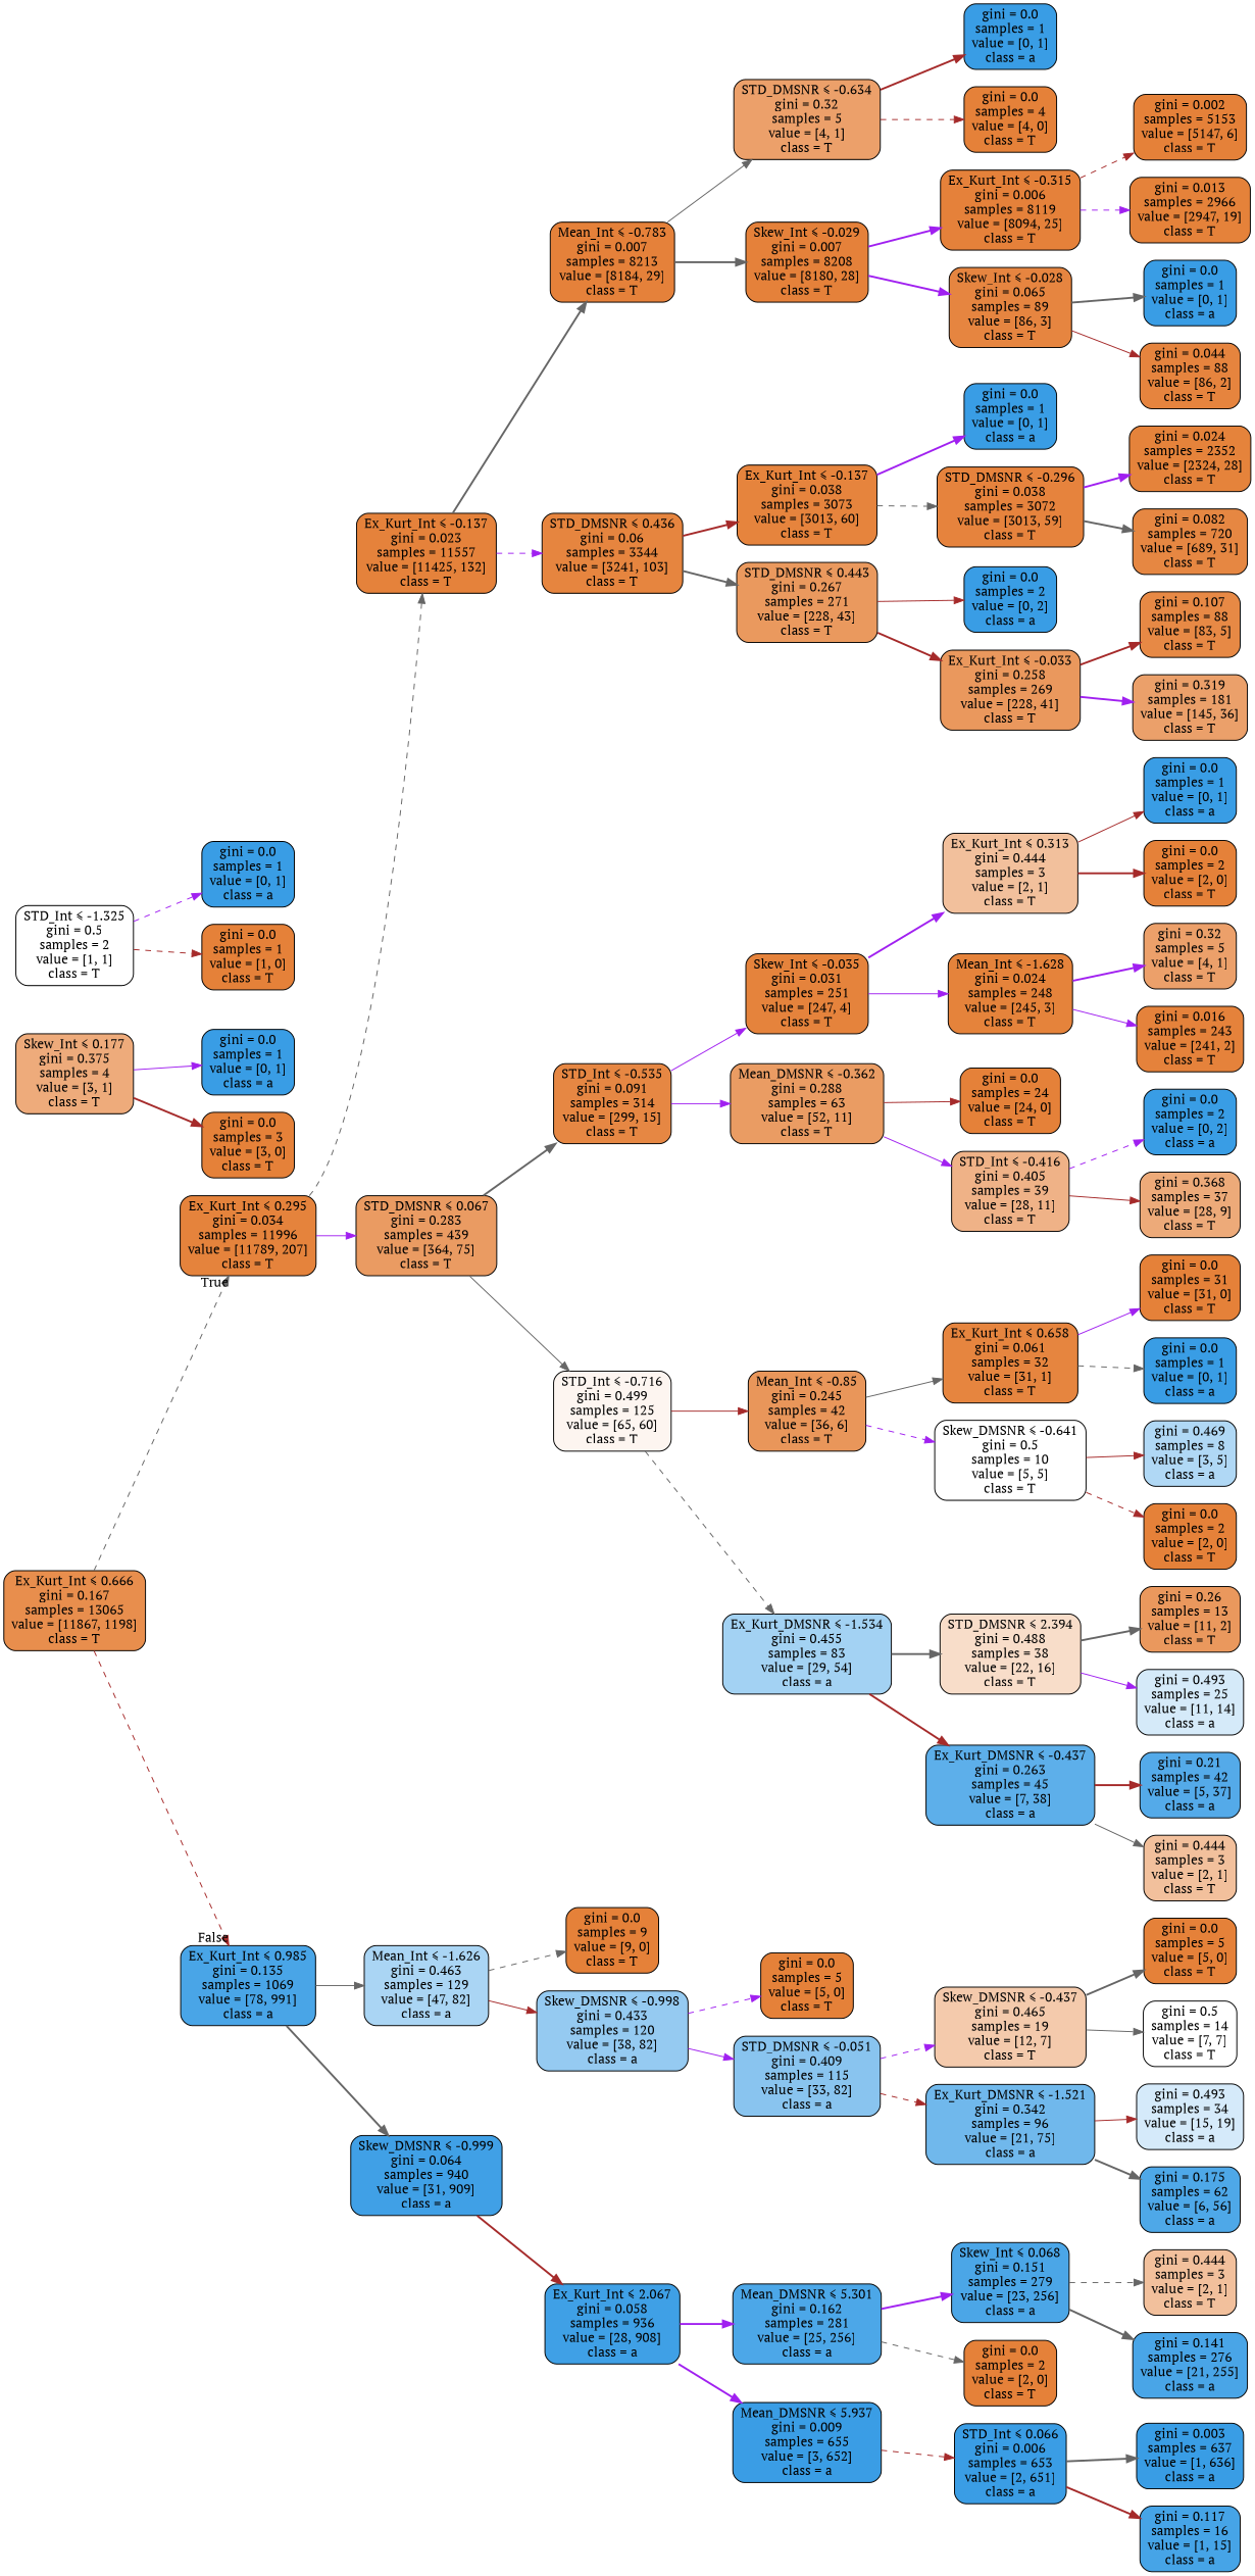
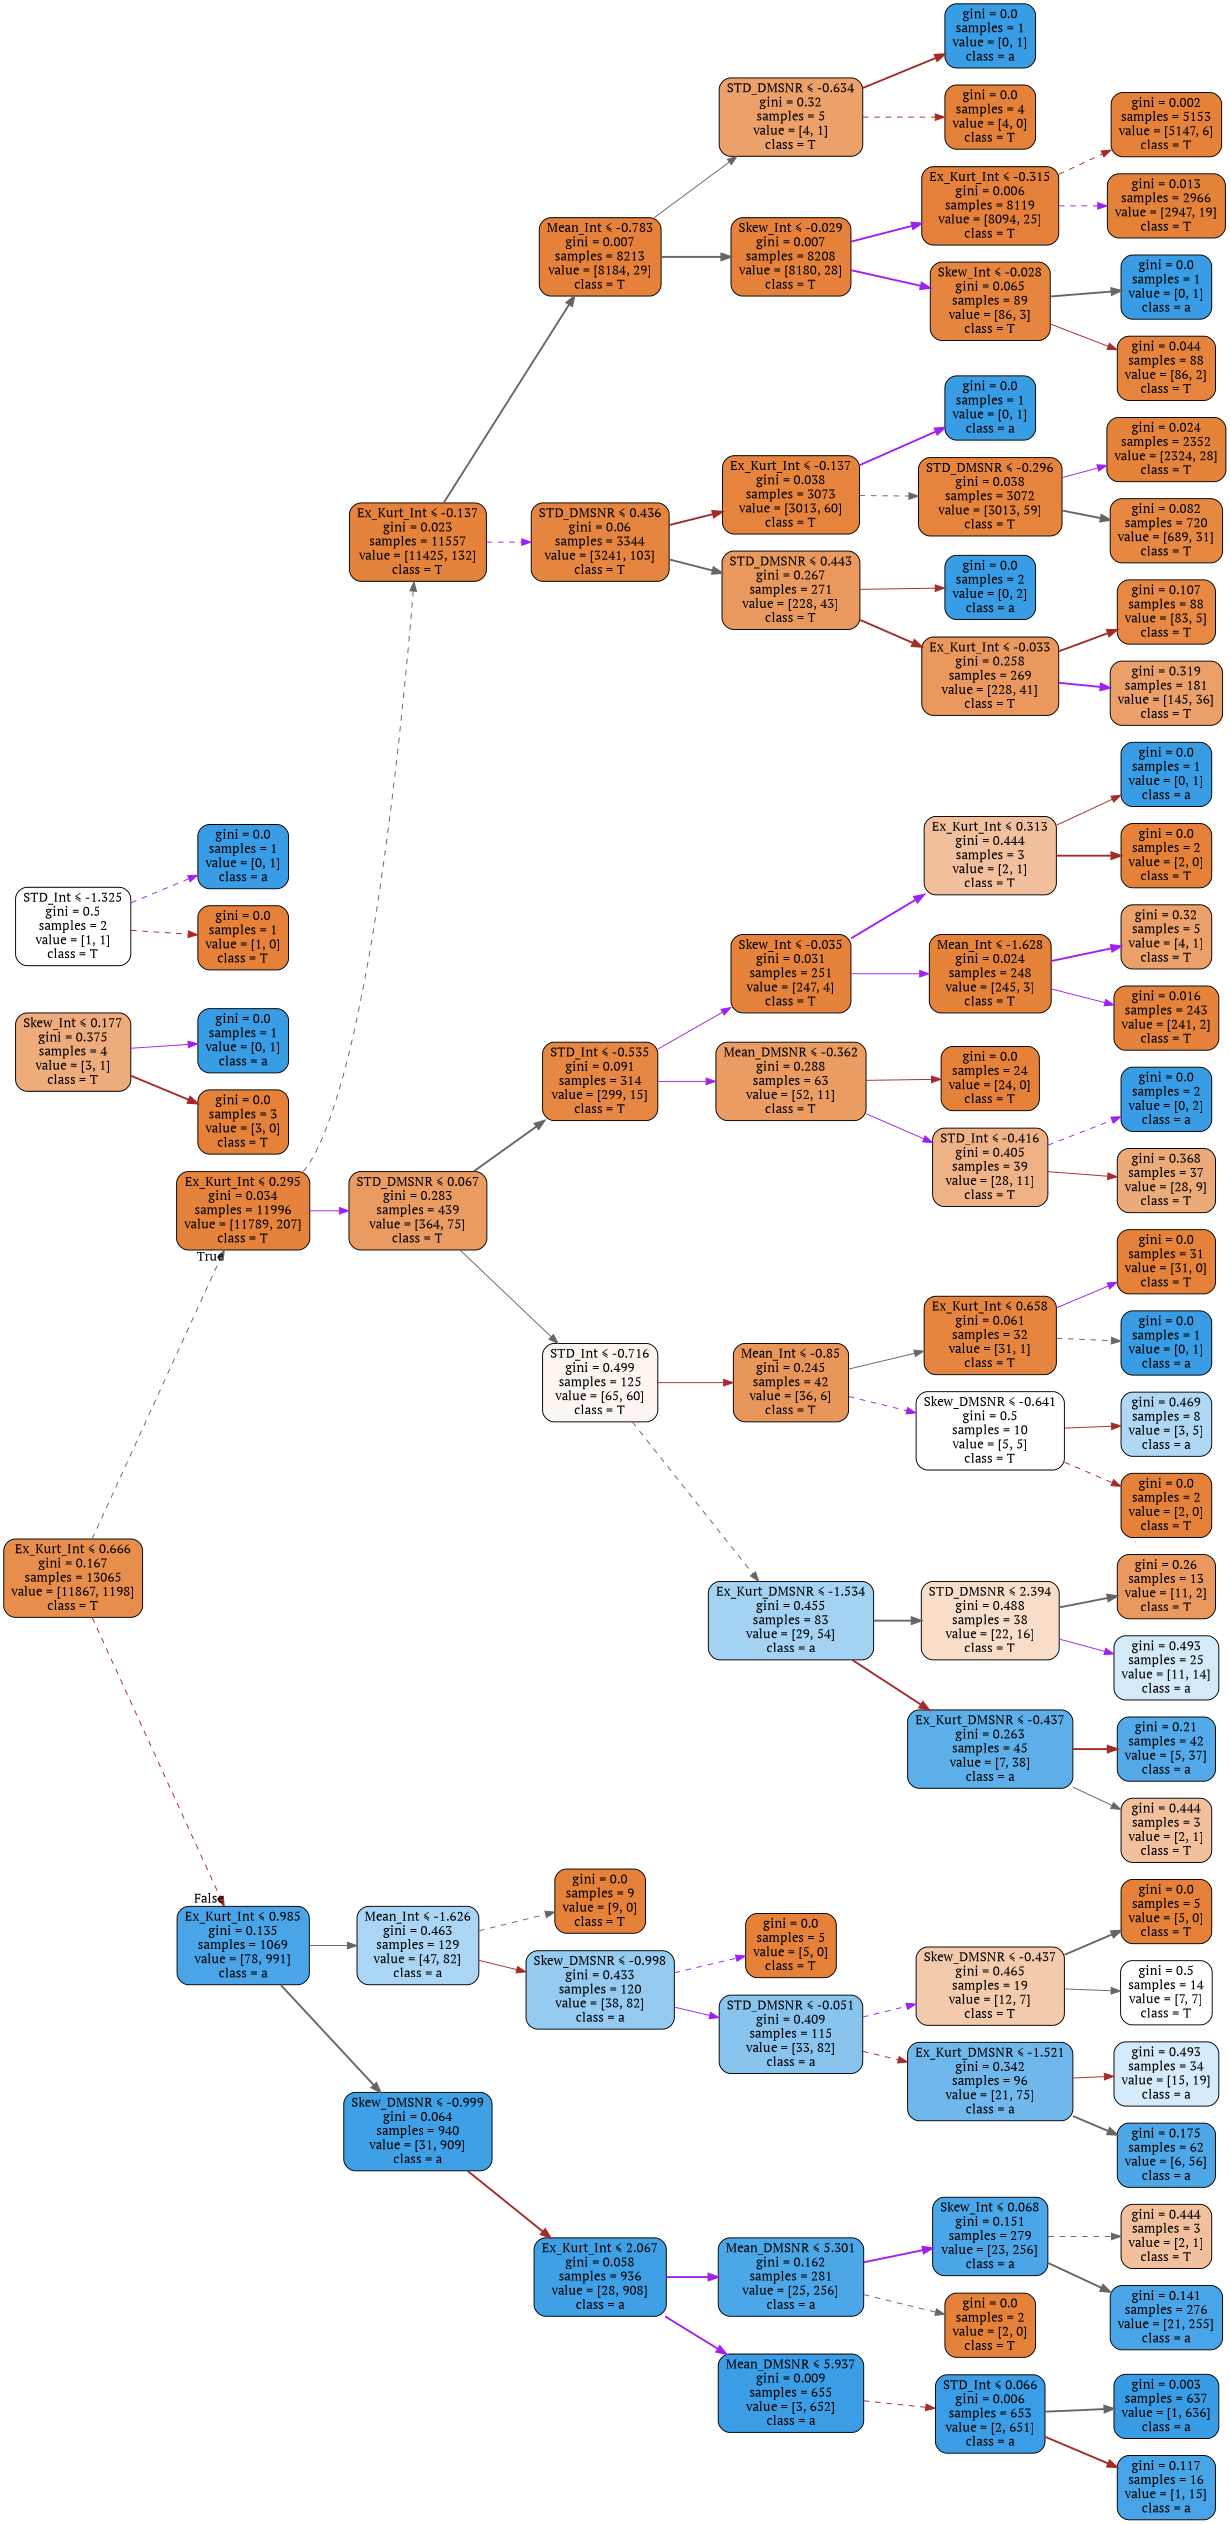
  digraph {
    fontname="PT Serif"
    rankdir=LR
    node [color=black fillcolor="#e58139" fontname="PT Serif" shape=box style="filled, rounded"]
    edge [color=gray40 fontname="PT Serif" style=bold]
    n1 [fillcolor="#e88e4d" label=<Ex_Kurt_Int &le; 0.666<br/>gini = 0.167<br/>samples = 13065<br/>value = [11867, 1198]<br/>class = T>]
    n2 [fillcolor="#e5833c" label=<Ex_Kurt_Int &le; 0.295<br/>gini = 0.034<br/>samples = 11996<br/>value = [11789, 207]<br/>class = T>]
    n3 [fillcolor="#49a5e7" label=<Ex_Kurt_Int &le; 0.985<br/>gini = 0.135<br/>samples = 1069<br/>value = [78, 991]<br/>class = a>]
    n4 [fillcolor="#e5823b" label=<Ex_Kurt_Int &le; -0.137<br/>gini = 0.023<br/>samples = 11557<br/>value = [11425, 132]<br/>class = T>]
    n5 [fillcolor="#ea9b62" label=<STD_DMSNR &le; 0.067<br/>gini = 0.283<br/>samples = 439<br/>value = [364, 75]<br/>class = T>]
    n6 [fillcolor="#aad5f4" label=<Mean_Int &le; -1.626<br/>gini = 0.463<br/>samples = 129<br/>value = [47, 82]<br/>class = a>]
    n7 [fillcolor="#40a0e6" label=<Skew_DMSNR &le; -0.999<br/>gini = 0.064<br/>samples = 940<br/>value = [31, 909]<br/>class = a>]
    n8 [fillcolor="#e5813a" label=<Mean_Int &le; -0.783<br/>gini = 0.007<br/>samples = 8213<br/>value = [8184, 29]<br/>class = T>]
    n9 [fillcolor="#e6853f" label=<STD_DMSNR &le; 0.436<br/>gini = 0.06<br/>samples = 3344<br/>value = [3241, 103]<br/>class = T>]
    n10 [fillcolor="#e68743" label=<STD_Int &le; -0.535<br/>gini = 0.091<br/>samples = 314<br/>value = [299, 15]<br/>class = T>]
    n11 [fillcolor="#fdf5f0" label=<STD_Int &le; -0.716<br/>gini = 0.499<br/>samples = 125<br/>value = [65, 60]<br/>class = T>]
    n12 [fillcolor="#eca06a" label=<STD_DMSNR &le; -0.634<br/>gini = 0.32<br/>samples = 5<br/>value = [4, 1]<br/>class = T>]
    n13 [fillcolor="#e5813a" label=<Skew_Int &le; -0.029<br/>gini = 0.007<br/>samples = 8208<br/>value = [8180, 28]<br/>class = T>]
    n14 [fillcolor="#e6843d" label=<Ex_Kurt_Int &le; -0.137<br/>gini = 0.038<br/>samples = 3073<br/>value = [3013, 60]<br/>class = T>]
    n15 [fillcolor="#ea995e" label=<STD_DMSNR &le; 0.443<br/>gini = 0.267<br/>samples = 271<br/>value = [228, 43]<br/>class = T>]
    n16 [fillcolor="#399de5" label=<gini = 0.0<br/>samples = 1<br/>value = [0, 1]<br/>class = a>]
    n17 [label=<gini = 0.0<br/>samples = 4<br/>value = [4, 0]<br/>class = T>]
    n18 [fillcolor="#e5813a" label=<Ex_Kurt_Int &le; -0.315<br/>gini = 0.006<br/>samples = 8119<br/>value = [8094, 25]<br/>class = T>]
    n19 [fillcolor="#e68540" label=<Skew_Int &le; -0.028<br/>gini = 0.065<br/>samples = 89<br/>value = [86, 3]<br/>class = T>]
    n20 [label=<gini = 0.002<br/>samples = 5153<br/>value = [5147, 6]<br/>class = T>]
    n21 [fillcolor="#e5823a" label=<gini = 0.013<br/>samples = 2966<br/>value = [2947, 19]<br/>class = T>]
    n22 [fillcolor="#399de5" label=<gini = 0.0<br/>samples = 1<br/>value = [0, 1]<br/>class = a>]
    n23 [fillcolor="#e6843e" label=<gini = 0.044<br/>samples = 88<br/>value = [86, 2]<br/>class = T>]
    n24 [fillcolor="#399de5" label=<gini = 0.0<br/>samples = 1<br/>value = [0, 1]<br/>class = a>]
    n25 [fillcolor="#e6833d" label=<STD_DMSNR &le; -0.296<br/>gini = 0.038<br/>samples = 3072<br/>value = [3013, 59]<br/>class = T>]
    n26 [fillcolor="#399de5" label=<gini = 0.0<br/>samples = 2<br/>value = [0, 2]<br/>class = a>]
    n27 [fillcolor="#ea985d" label=<Ex_Kurt_Int &le; -0.033<br/>gini = 0.258<br/>samples = 269<br/>value = [228, 41]<br/>class = T>]
    n28 [fillcolor="#e5833b" label=<gini = 0.024<br/>samples = 2352<br/>value = [2324, 28]<br/>class = T>]
    n29 [fillcolor="#e68742" label=<gini = 0.082<br/>samples = 720<br/>value = [689, 31]<br/>class = T>]
    n30 [fillcolor="#e78945" label=<gini = 0.107<br/>samples = 88<br/>value = [83, 5]<br/>class = T>]
    n31 [fillcolor="#eba06a" label=<gini = 0.319<br/>samples = 181<br/>value = [145, 36]<br/>class = T>]
    n32 [fillcolor="#e5833c" label=<Skew_Int &le; -0.035<br/>gini = 0.031<br/>samples = 251<br/>value = [247, 4]<br/>class = T>]
    n33 [fillcolor="#ea9c63" label=<Mean_DMSNR &le; -0.362<br/>gini = 0.288<br/>samples = 63<br/>value = [52, 11]<br/>class = T>]
    n34 [fillcolor="#e9965a" label=<Mean_Int &le; -0.85<br/>gini = 0.245<br/>samples = 42<br/>value = [36, 6]<br/>class = T>]
    n35 [fillcolor="#a3d2f3" label=<Ex_Kurt_DMSNR &le; -1.534<br/>gini = 0.455<br/>samples = 83<br/>value = [29, 54]<br/>class = a>]
    n36 [fillcolor="#f2c09c" label=<Ex_Kurt_Int &le; 0.313<br/>gini = 0.444<br/>samples = 3<br/>value = [2, 1]<br/>class = T>]
    n37 [fillcolor="#e5833b" label=<Mean_Int &le; -1.628<br/>gini = 0.024<br/>samples = 248<br/>value = [245, 3]<br/>class = T>]
    n38 [label=<gini = 0.0<br/>samples = 24<br/>value = [24, 0]<br/>class = T>]
    n39 [fillcolor="#efb287" label=<STD_Int &le; -0.416<br/>gini = 0.405<br/>samples = 39<br/>value = [28, 11]<br/>class = T>]
    n40 [fillcolor="#399de5" label=<gini = 0.0<br/>samples = 1<br/>value = [0, 1]<br/>class = a>]
    n41 [label=<gini = 0.0<br/>samples = 2<br/>value = [2, 0]<br/>class = T>]
    n42 [fillcolor="#eca06a" label=<gini = 0.32<br/>samples = 5<br/>value = [4, 1]<br/>class = T>]
    n43 [fillcolor="#e5823b" label=<gini = 0.016<br/>samples = 243<br/>value = [241, 2]<br/>class = T>]
    n44 [fillcolor="#399de5" label=<gini = 0.0<br/>samples = 2<br/>value = [0, 2]<br/>class = a>]
    n45 [fillcolor="#edaa79" label=<gini = 0.368<br/>samples = 37<br/>value = [28, 9]<br/>class = T>]
    n46 [fillcolor="#e6853f" label=<Ex_Kurt_Int &le; 0.658<br/>gini = 0.061<br/>samples = 32<br/>value = [31, 1]<br/>class = T>]
    n47 [fillcolor="#ffffff" label=<Skew_DMSNR &le; -0.641<br/>gini = 0.5<br/>samples = 10<br/>value = [5, 5]<br/>class = T>]
    n48 [fillcolor="#f8ddc9" label=<STD_DMSNR &le; 2.394<br/>gini = 0.488<br/>samples = 38<br/>value = [22, 16]<br/>class = T>]
    n49 [fillcolor="#5dafea" label=<Ex_Kurt_DMSNR &le; -0.437<br/>gini = 0.263<br/>samples = 45<br/>value = [7, 38]<br/>class = a>]
    n50 [label=<gini = 0.0<br/>samples = 31<br/>value = [31, 0]<br/>class = T>]
    n51 [fillcolor="#399de5" label=<gini = 0.0<br/>samples = 1<br/>value = [0, 1]<br/>class = a>]
    n52 [fillcolor="#b0d8f5" label=<gini = 0.469<br/>samples = 8<br/>value = [3, 5]<br/>class = a>]
    n53 [label=<gini = 0.0<br/>samples = 2<br/>value = [2, 0]<br/>class = T>]
    n54 [fillcolor="#ea985d" label=<gini = 0.26<br/>samples = 13<br/>value = [11, 2]<br/>class = T>]
    n55 [fillcolor="#d5eaf9" label=<gini = 0.493<br/>samples = 25<br/>value = [11, 14]<br/>class = a>]
    n56 [fillcolor="#54aae9" label=<gini = 0.21<br/>samples = 42<br/>value = [5, 37]<br/>class = a>]
    n57 [fillcolor="#f2c09c" label=<gini = 0.444<br/>samples = 3<br/>value = [2, 1]<br/>class = T>]
    n58 [label=<gini = 0.0<br/>samples = 9<br/>value = [9, 0]<br/>class = T>]
    n59 [fillcolor="#95caf1" label=<Skew_DMSNR &le; -0.998<br/>gini = 0.433<br/>samples = 120<br/>value = [38, 82]<br/>class = a>]
    n60 [fillcolor="#3fa0e6" label=<Ex_Kurt_Int &le; 2.067<br/>gini = 0.058<br/>samples = 936<br/>value = [28, 908]<br/>class = a>]
    n61 [label=<gini = 0.0<br/>samples = 5<br/>value = [5, 0]<br/>class = T>]
    n62 [fillcolor="#89c4ef" label=<STD_DMSNR &le; -0.051<br/>gini = 0.409<br/>samples = 115<br/>value = [33, 82]<br/>class = a>]
    n63 [fillcolor="#f4caac" label=<Skew_DMSNR &le; -0.437<br/>gini = 0.465<br/>samples = 19<br/>value = [12, 7]<br/>class = T>]
    n64 [fillcolor="#70b8ec" label=<Ex_Kurt_DMSNR &le; -1.521<br/>gini = 0.342<br/>samples = 96<br/>value = [21, 75]<br/>class = a>]
    n65 [label=<gini = 0.0<br/>samples = 5<br/>value = [5, 0]<br/>class = T>]
    n66 [fillcolor="#ffffff" label=<gini = 0.5<br/>samples = 14<br/>value = [7, 7]<br/>class = T>]
    n67 [fillcolor="#d5eafa" label=<gini = 0.493<br/>samples = 34<br/>value = [15, 19]<br/>class = a>]
    n68 [fillcolor="#4ea8e8" label=<gini = 0.175<br/>samples = 62<br/>value = [6, 56]<br/>class = a>]
    n69 [fillcolor="#eeab7b" label=<Skew_Int &le; 0.177<br/>gini = 0.375<br/>samples = 4<br/>value = [3, 1]<br/>class = T>]
    n70 [fillcolor="#399de5" label=<gini = 0.0<br/>samples = 1<br/>value = [0, 1]<br/>class = a>]
    n71 [label=<gini = 0.0<br/>samples = 3<br/>value = [3, 0]<br/>class = T>]
    n72 [fillcolor="#4ca7e8" label=<Mean_DMSNR &le; 5.301<br/>gini = 0.162<br/>samples = 281<br/>value = [25, 256]<br/>class = a>]
    n73 [fillcolor="#3a9de5" label=<Mean_DMSNR &le; 5.937<br/>gini = 0.009<br/>samples = 655<br/>value = [3, 652]<br/>class = a>]
    n74 [fillcolor="#4ba6e7" label=<Skew_Int &le; 0.068<br/>gini = 0.151<br/>samples = 279<br/>value = [23, 256]<br/>class = a>]
    n75 [label=<gini = 0.0<br/>samples = 2<br/>value = [2, 0]<br/>class = T>]
    n76 [fillcolor="#3a9de5" label=<STD_Int &le; 0.066<br/>gini = 0.006<br/>samples = 653<br/>value = [2, 651]<br/>class = a>]
    n77 [fillcolor="#f2c09c" label=<gini = 0.444<br/>samples = 3<br/>value = [2, 1]<br/>class = T>]
    n78 [fillcolor="#49a5e7" label=<gini = 0.141<br/>samples = 276<br/>value = [21, 255]<br/>class = a>]
    n79 [fillcolor="#399de5" label=<gini = 0.003<br/>samples = 637<br/>value = [1, 636]<br/>class = a>]
    n80 [fillcolor="#46a4e7" label=<gini = 0.117<br/>samples = 16<br/>value = [1, 15]<br/>class = a>]
    n81 [fillcolor="#ffffff" label=<STD_Int &le; -1.325<br/>gini = 0.5<br/>samples = 2<br/>value = [1, 1]<br/>class = T>]
    n82 [fillcolor="#399de5" label=<gini = 0.0<br/>samples = 1<br/>value = [0, 1]<br/>class = a>]
    n83 [label=<gini = 0.0<br/>samples = 1<br/>value = [1, 0]<br/>class = T>]
    n1 -> n2 [headlabel=True labelangle=45 labeldistance=2.5 style=dashed]
    n1 -> n3 [color=brown headlabel=False labelangle=-45 labeldistance=2.5 style=dashed]
    n2 -> n4 [style=dashed]
    n2 -> n5 [color=purple style=solid]
    n3 -> n6 [style=solid]
    n3 -> n7
    n4 -> n8
    n4 -> n9 [color=purple style=dashed]
    n5 -> n10
    n5 -> n11 [style=solid]
    n6 -> n58 [style=dashed]
    n6 -> n59 [color=brown style=solid]
    n7 -> n60 [color=brown]
    n8 -> n12 [style=solid]
    n8 -> n13
    n9 -> n14 [color=brown]
    n9 -> n15
    n10 -> n32 [color=purple style=solid]
    n10 -> n33 [color=purple style=solid]
    n11 -> n34 [color=brown style=solid]
    n11 -> n35 [style=dashed]
    n12 -> n16 [color=brown]
    n12 -> n17 [color=brown style=dashed]
    n13 -> n18 [color=purple]
    n13 -> n19 [color=purple]
    n14 -> n24 [color=purple]
    n14 -> n25 [style=dashed]
    n15 -> n26 [color=brown style=solid]
    n15 -> n27 [color=brown]
    n18 -> n20 [color=brown style=dashed]
    n18 -> n21 [color=purple style=dashed]
    n19 -> n22
    n19 -> n23 [color=brown style=solid]
-   n25 -> n28 [color=purple]
+   n25 -> n28 [color=purple style=solid]
    n25 -> n29
    n27 -> n30 [color=brown]
    n27 -> n31 [color=purple]
    n32 -> n36 [color=purple]
    n32 -> n37 [color=purple style=solid]
    n33 -> n38 [color=brown style=solid]
    n33 -> n39 [color=purple style=solid]
    n34 -> n46 [style=solid]
    n34 -> n47 [color=purple style=dashed]
    n35 -> n48
    n35 -> n49 [color=brown]
    n36 -> n40 [color=brown style=solid]
    n36 -> n41 [color=brown]
    n37 -> n42 [color=purple]
    n37 -> n43 [color=purple style=solid]
    n39 -> n44 [color=purple style=dashed]
    n39 -> n45 [color=brown style=solid]
    n46 -> n50 [color=purple style=solid]
    n46 -> n51 [style=dashed]
    n47 -> n52 [color=brown style=solid]
    n47 -> n53 [color=brown style=dashed]
    n48 -> n54
    n48 -> n55 [color=purple style=solid]
    n49 -> n56 [color=brown]
    n49 -> n57 [style=solid]
    n59 -> n61 [color=purple style=dashed]
    n59 -> n62 [color=purple style=solid]
    n60 -> n72 [color=purple]
    n60 -> n73 [color=purple]
    n62 -> n63 [color=purple style=dashed]
    n62 -> n64 [color=brown style=dashed]
    n63 -> n65
    n63 -> n66 [style=solid]
    n64 -> n67 [color=brown style=solid]
    n64 -> n68
    n69 -> n70 [color=purple style=solid]
    n69 -> n71 [color=brown]
    n72 -> n74 [color=purple]
    n72 -> n75 [style=dashed]
    n73 -> n76 [color=brown style=dashed]
    n74 -> n77 [style=dashed]
    n74 -> n78
    n76 -> n79
    n76 -> n80 [color=brown]
    n81 -> n82 [color=purple style=dashed]
    n81 -> n83 [color=brown style=dashed]
  }
